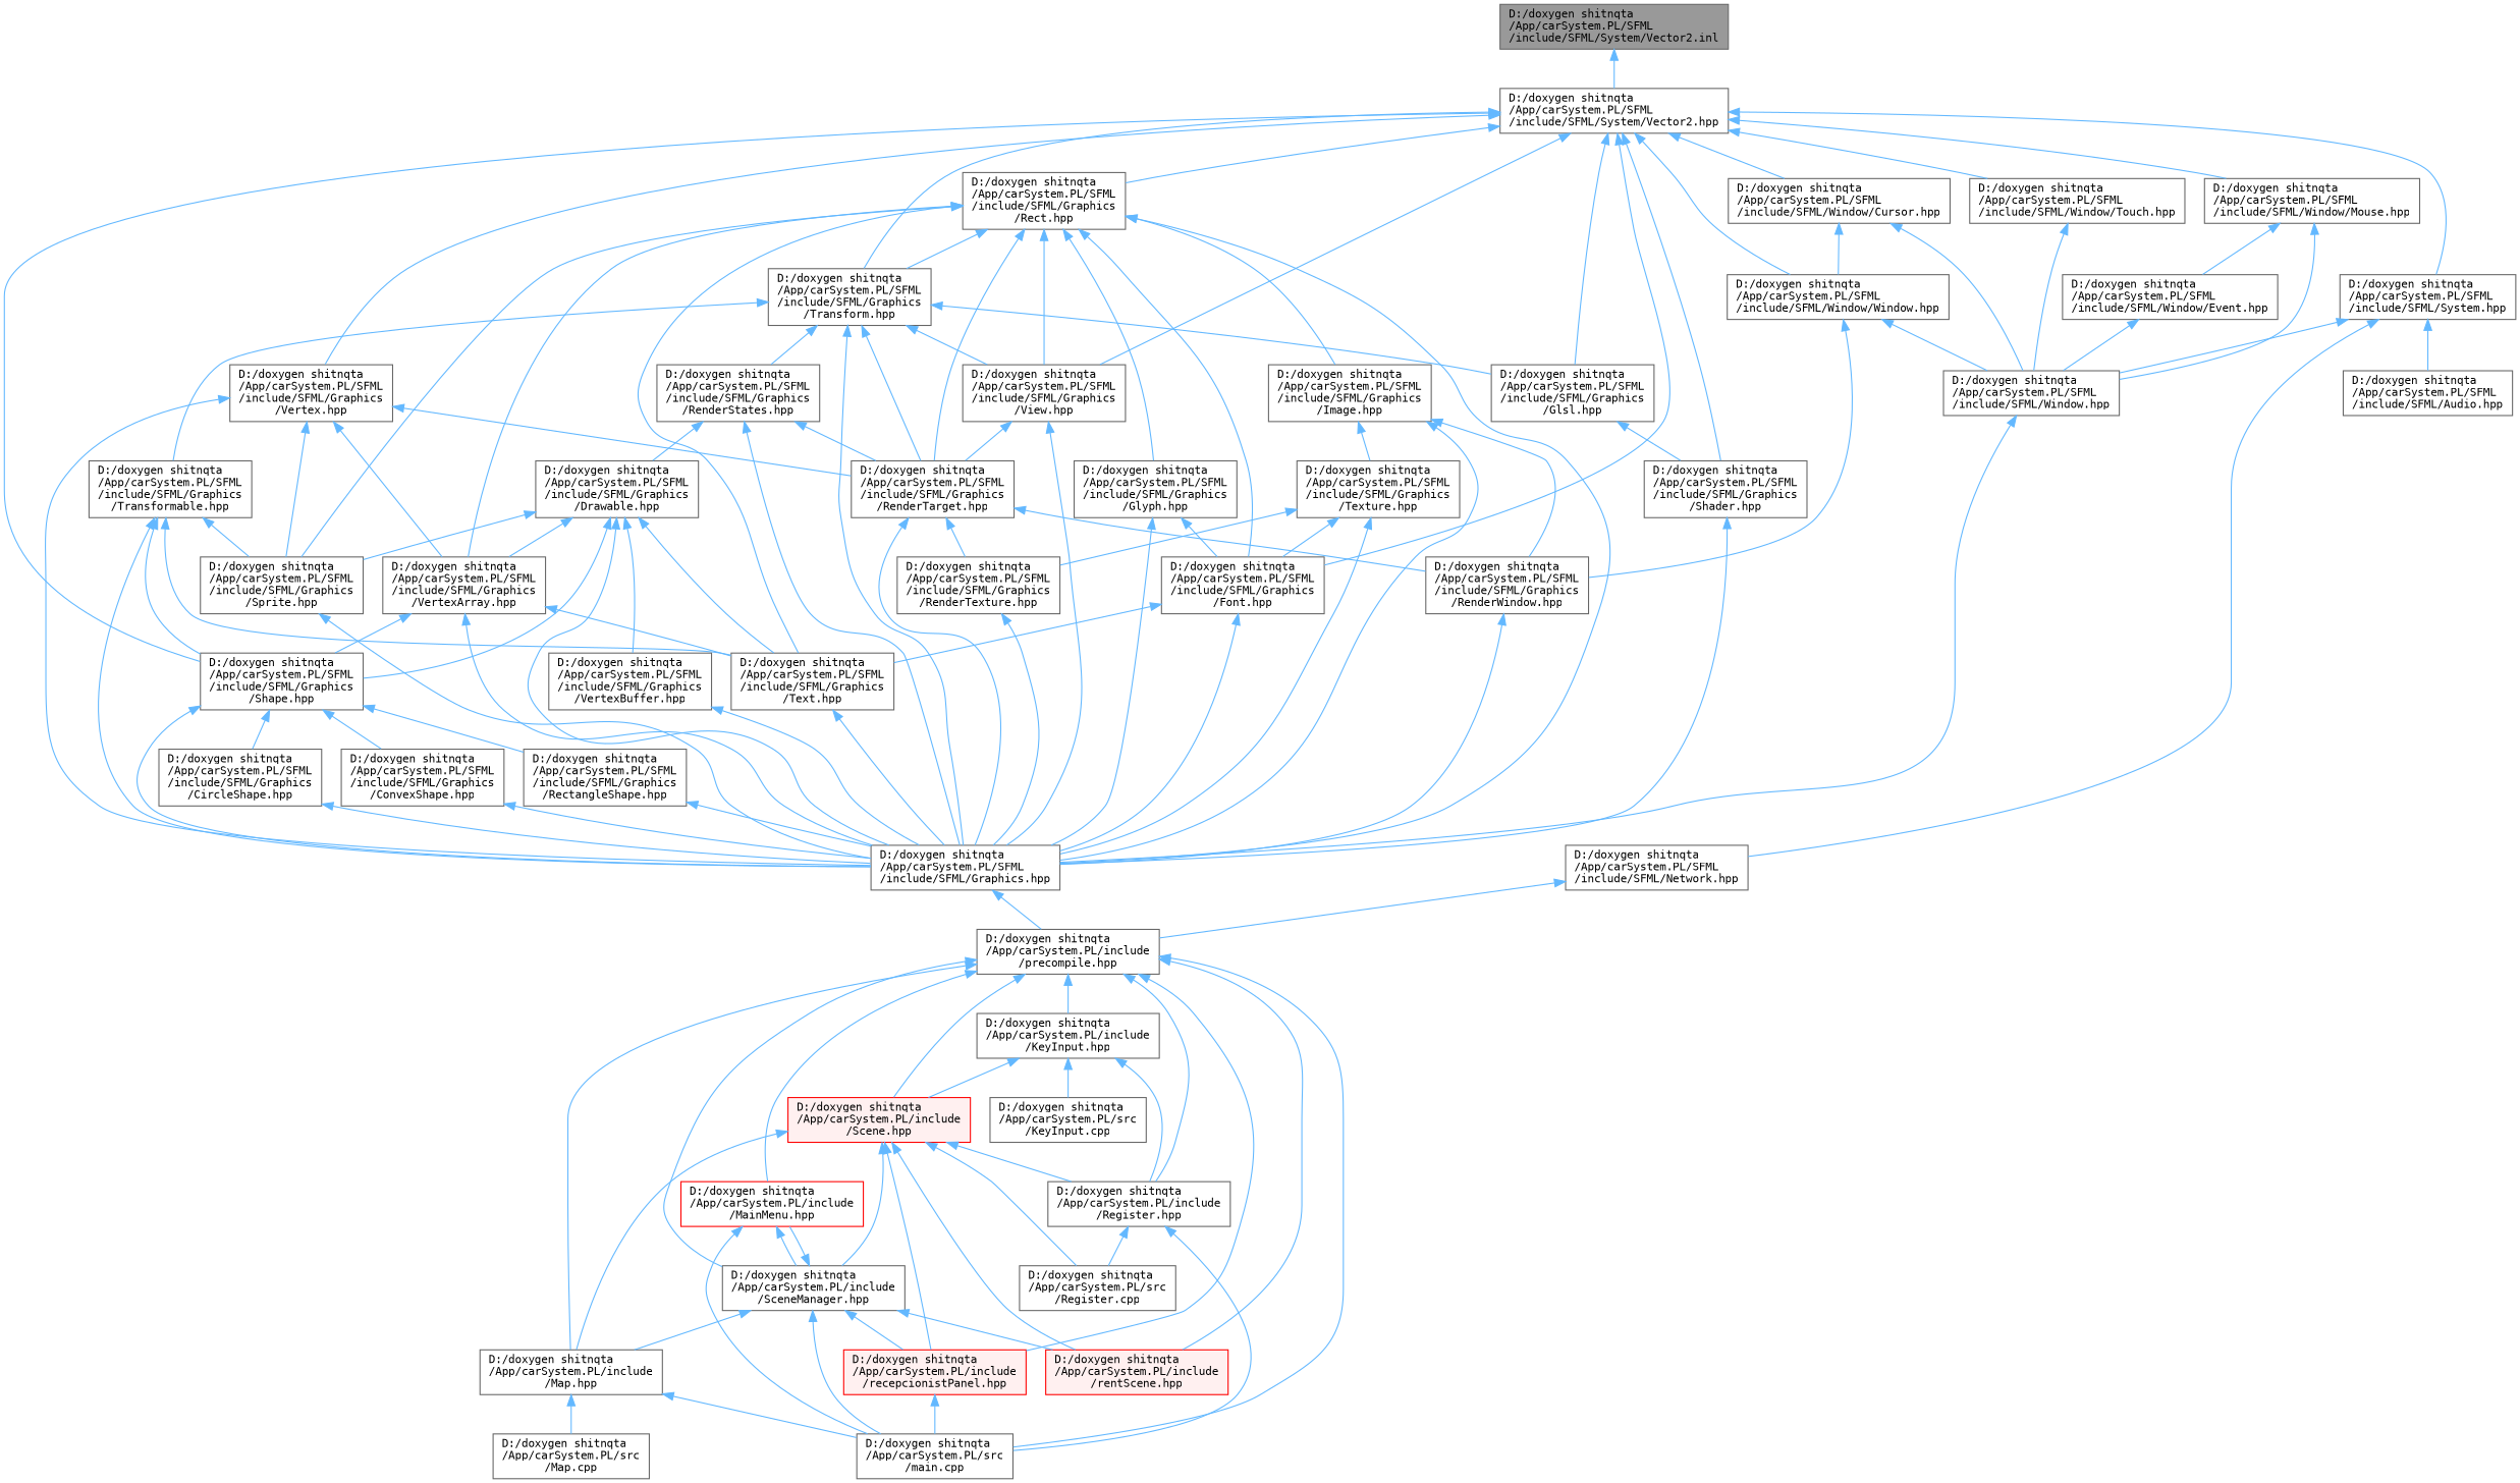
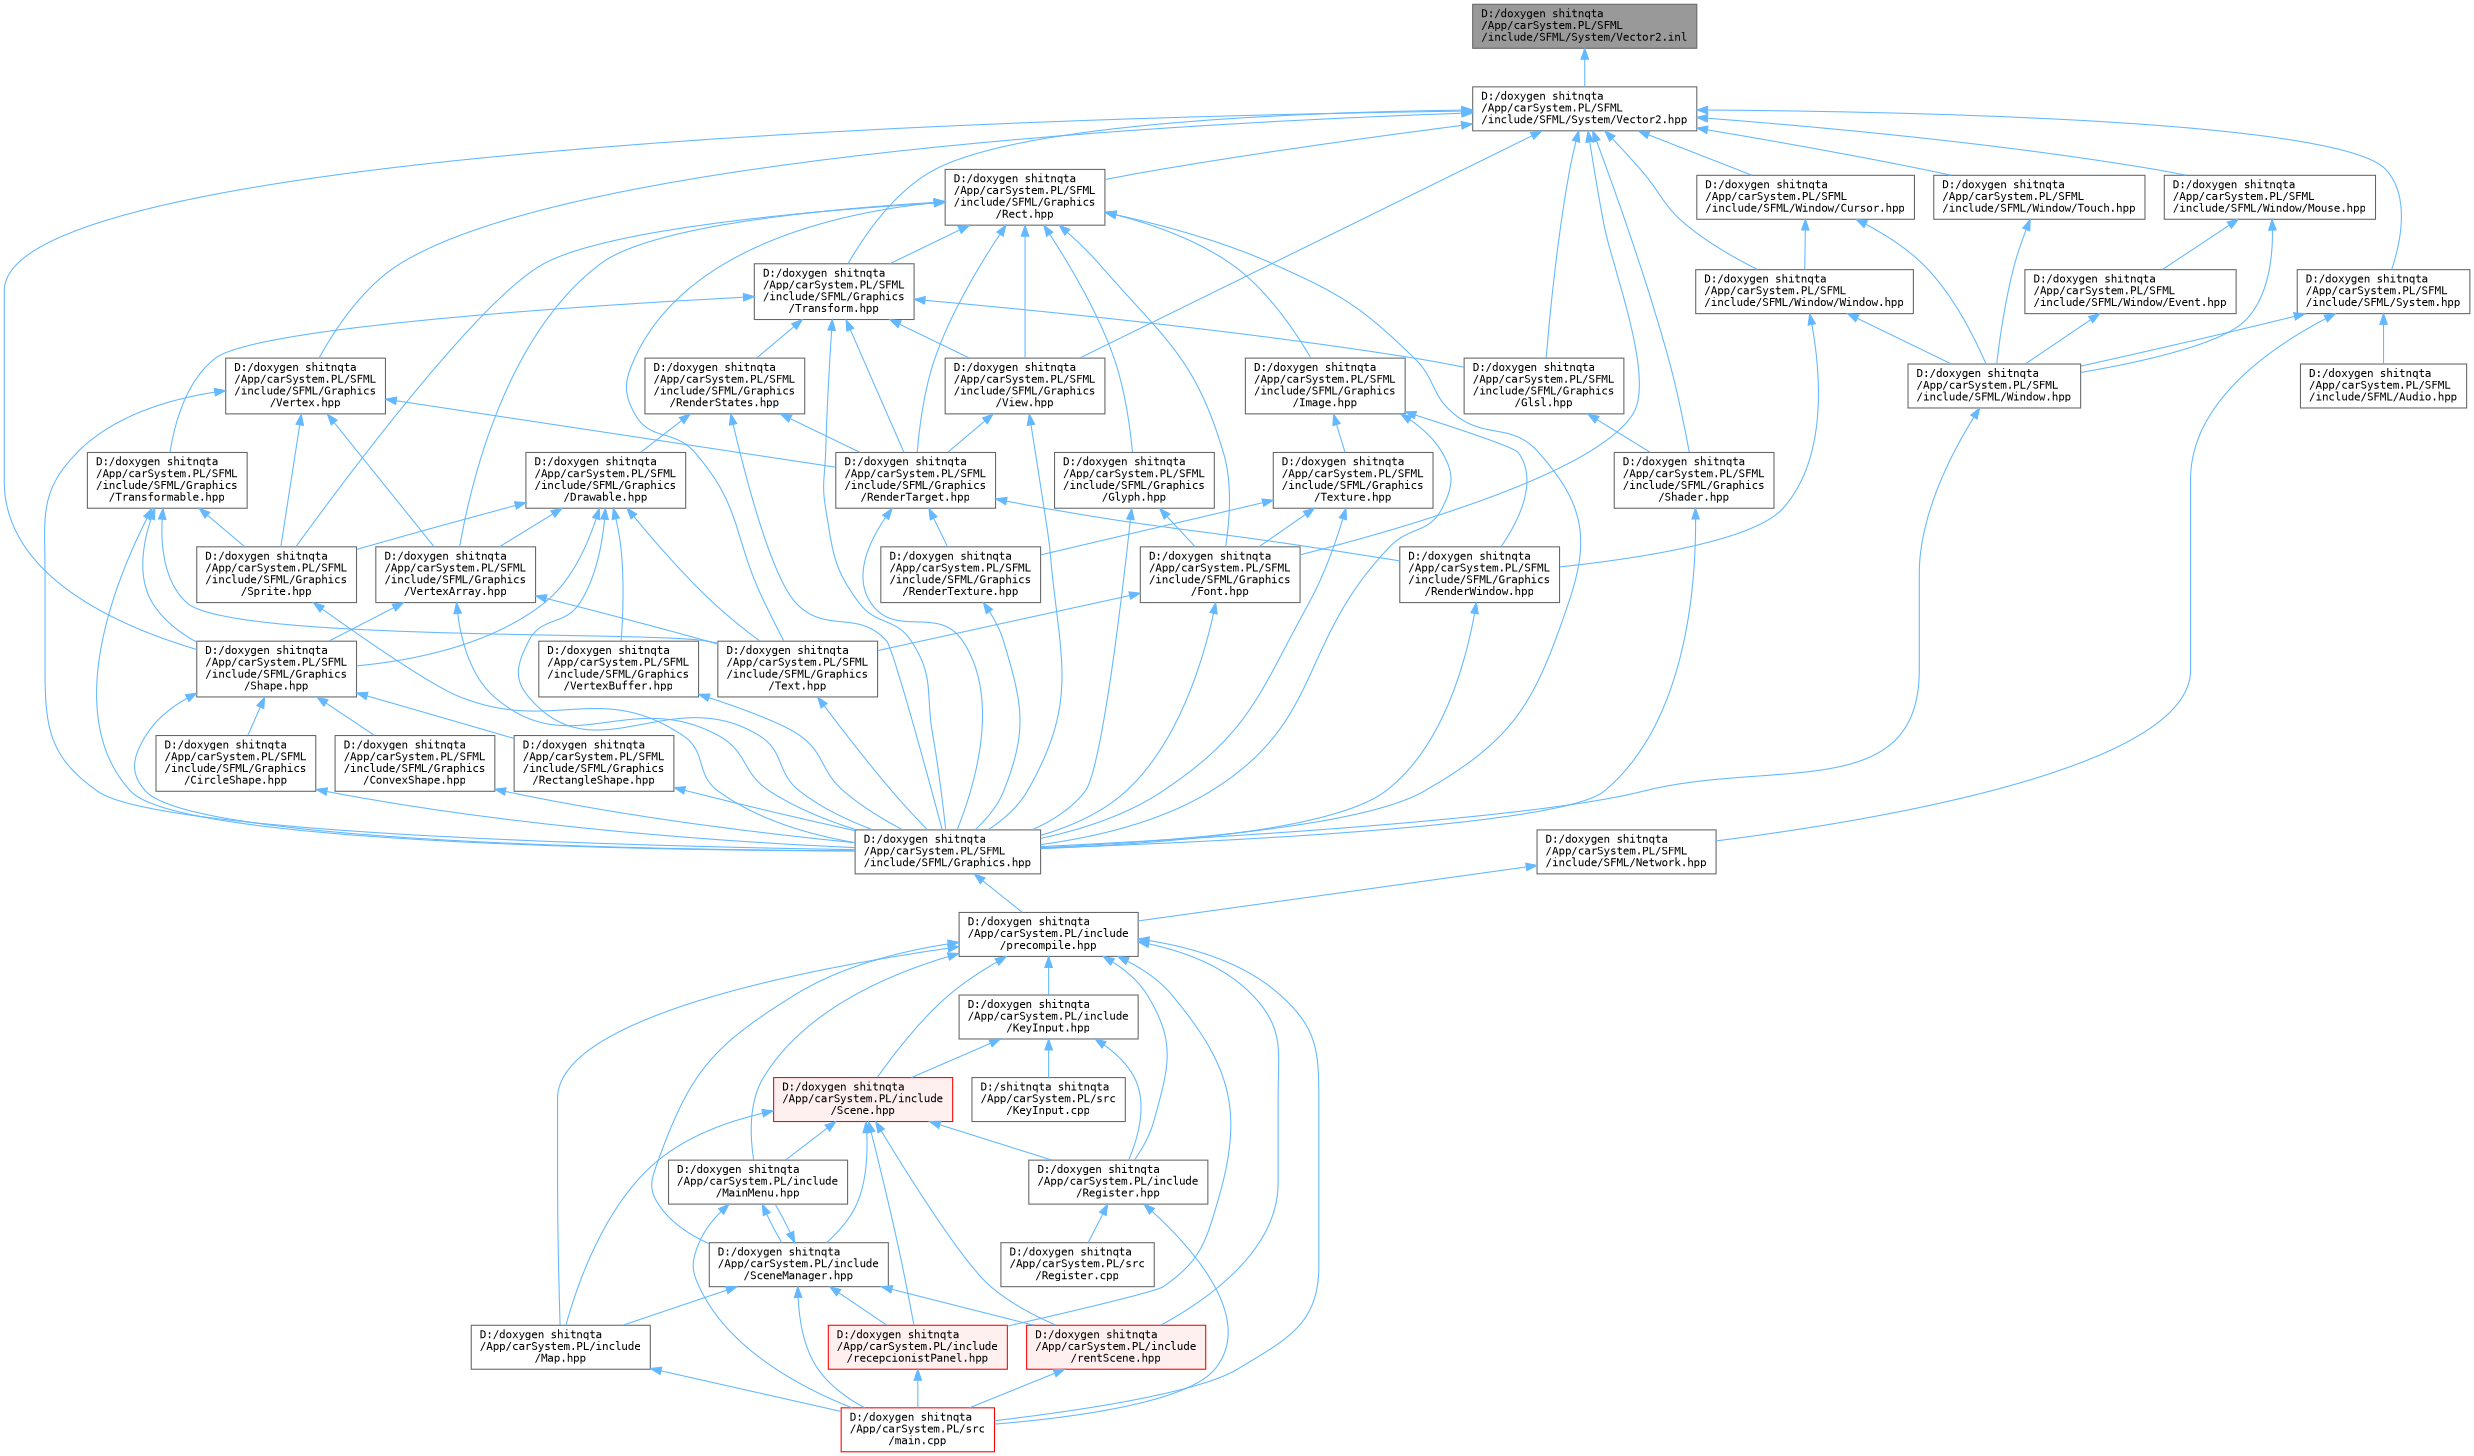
  digraph {
    fontname="DejaVu Sans Mono"
    node [color=grey40 fillcolor=white fontname="DejaVu Sans Mono" fontsize=10 shape=box style=filled]
    edge [color=steelblue1 dir=back fontname="DejaVu Sans Mono" fontsize=10 labelfontname=Helvetica labelfontsize=10 style=solid]
    n1 [color=gray40 fillcolor=grey60 fontcolor=black height=0.2 label="D:/doxygen shitnqta\l/App/carSystem.PL/SFML\l/include/SFML/System/Vector2.inl" width=0.4]
    n2 [height=0.2 label="D:/doxygen shitnqta\l/App/carSystem.PL/SFML\l/include/SFML/System/Vector2.hpp" width=0.4]
    n3 [height=0.2 label="D:/doxygen shitnqta\l/App/carSystem.PL/SFML\l/include/SFML/Graphics\l/Font.hpp" width=0.4]
    n4 [height=0.2 label="D:/doxygen shitnqta\l/App/carSystem.PL/SFML\l/include/SFML/Graphics\l/Glsl.hpp" width=0.4]
    n5 [height=0.2 label="D:/doxygen shitnqta\l/App/carSystem.PL/SFML\l/include/SFML/Graphics\l/Shader.hpp" width=0.4]
    n6 [height=0.2 label="D:/doxygen shitnqta\l/App/carSystem.PL/SFML\l/include/SFML/Graphics\l/Rect.hpp" width=0.4]
    n7 [height=0.2 label="D:/doxygen shitnqta\l/App/carSystem.PL/SFML\l/include/SFML/Graphics\l/Transform.hpp" width=0.4]
    n8 [height=0.2 label="D:/doxygen shitnqta\l/App/carSystem.PL/SFML\l/include/SFML/Graphics\l/Shape.hpp" width=0.4]
    n9 [height=0.2 label="D:/doxygen shitnqta\l/App/carSystem.PL/SFML\l/include/SFML/Graphics\l/View.hpp" width=0.4]
    n10 [height=0.2 label="D:/doxygen shitnqta\l/App/carSystem.PL/SFML\l/include/SFML/Graphics\l/Vertex.hpp" width=0.4]
    n11 [height=0.2 label="D:/doxygen shitnqta\l/App/carSystem.PL/SFML\l/include/SFML/System.hpp" width=0.4]
    n12 [height=0.2 label="D:/doxygen shitnqta\l/App/carSystem.PL/SFML\l/include/SFML/Window/Cursor.hpp" width=0.4]
    n13 [height=0.2 label="D:/doxygen shitnqta\l/App/carSystem.PL/SFML\l/include/SFML/Window/Window.hpp" width=0.4]
    n14 [height=0.2 label="D:/doxygen shitnqta\l/App/carSystem.PL/SFML\l/include/SFML/Window/Mouse.hpp" width=0.4]
    n15 [height=0.2 label="D:/doxygen shitnqta\l/App/carSystem.PL/SFML\l/include/SFML/Window/Touch.hpp" width=0.4]
    n16 [height=0.2 label="D:/doxygen shitnqta\l/App/carSystem.PL/SFML\l/include/SFML/Graphics.hpp" width=0.4]
    n17 [height=0.2 label="D:/doxygen shitnqta\l/App/carSystem.PL/SFML\l/include/SFML/Graphics\l/Text.hpp" width=0.4]
    n18 [height=0.2 label="D:/doxygen shitnqta\l/App/carSystem.PL/SFML\l/include/SFML/Graphics\l/Glyph.hpp" width=0.4]
    n19 [height=0.2 label="D:/doxygen shitnqta\l/App/carSystem.PL/SFML\l/include/SFML/Graphics\l/Image.hpp" width=0.4]
    n20 [height=0.2 label="D:/doxygen shitnqta\l/App/carSystem.PL/SFML\l/include/SFML/Graphics\l/RenderTarget.hpp" width=0.4]
    n21 [height=0.2 label="D:/doxygen shitnqta\l/App/carSystem.PL/SFML\l/include/SFML/Graphics\l/Sprite.hpp" width=0.4]
    n22 [height=0.2 label="D:/doxygen shitnqta\l/App/carSystem.PL/SFML\l/include/SFML/Graphics\l/VertexArray.hpp" width=0.4]
    n23 [height=0.2 label="D:/doxygen shitnqta\l/App/carSystem.PL/SFML\l/include/SFML/Graphics\l/RenderStates.hpp" width=0.4]
    n24 [height=0.2 label="D:/doxygen shitnqta\l/App/carSystem.PL/SFML\l/include/SFML/Graphics\l/Transformable.hpp" width=0.4]
    n25 [height=0.2 label="D:/doxygen shitnqta\l/App/carSystem.PL/SFML\l/include/SFML/Graphics\l/CircleShape.hpp" width=0.4]
    n26 [height=0.2 label="D:/doxygen shitnqta\l/App/carSystem.PL/SFML\l/include/SFML/Graphics\l/ConvexShape.hpp" width=0.4]
    n27 [height=0.2 label="D:/doxygen shitnqta\l/App/carSystem.PL/SFML\l/include/SFML/Graphics\l/RectangleShape.hpp" width=0.4]
    n28 [height=0.2 label="D:/doxygen shitnqta\l/App/carSystem.PL/SFML\l/include/SFML/Audio.hpp" width=0.4]
    n29 [height=0.2 label="D:/doxygen shitnqta\l/App/carSystem.PL/SFML\l/include/SFML/Network.hpp" width=0.4]
    n30 [height=0.2 label="D:/doxygen shitnqta\l/App/carSystem.PL/SFML\l/include/SFML/Window.hpp" width=0.4]
    n31 [height=0.2 label="D:/doxygen shitnqta\l/App/carSystem.PL/SFML\l/include/SFML/Graphics\l/RenderWindow.hpp" width=0.4]
    n32 [height=0.2 label="D:/doxygen shitnqta\l/App/carSystem.PL/SFML\l/include/SFML/Window/Event.hpp" width=0.4]
    n33 [height=0.2 label="D:/doxygen shitnqta\l/App/carSystem.PL/include\l/precompile.hpp" width=0.4]
    n34 [height=0.2 label="D:/doxygen shitnqta\l/App/carSystem.PL/include\l/KeyInput.hpp" width=0.4]
    n35 [height=0.2 label="D:/doxygen shitnqta\l/App/carSystem.PL/include\l/Register.hpp" width=0.4]
-   n36 [height=0.2 label="D:/doxygen shitnqta\l/App/carSystem.PL/src\l/main.cpp" width=0.4]
+   n36 [color=red height=0.2 label="D:/doxygen shitnqta\l/App/carSystem.PL/src\l/main.cpp" width=0.4]
    n37 [color=red fillcolor="#FFF0F0" height=0.2 label="D:/doxygen shitnqta\l/App/carSystem.PL/include\l/Scene.hpp" width=0.4]
-   n38 [color=red height=0.2 label="D:/doxygen shitnqta\l/App/carSystem.PL/include\l/MainMenu.hpp" width=0.4]
+   n38 [height=0.2 label="D:/doxygen shitnqta\l/App/carSystem.PL/include\l/MainMenu.hpp" width=0.4]
    n39 [height=0.2 label="D:/doxygen shitnqta\l/App/carSystem.PL/include\l/SceneManager.hpp" width=0.4]
    n40 [height=0.2 label="D:/doxygen shitnqta\l/App/carSystem.PL/include\l/Map.hpp" width=0.4]
    n41 [color=red fillcolor="#FFF0F0" height=0.2 label="D:/doxygen shitnqta\l/App/carSystem.PL/include\l/recepcionistPanel.hpp" width=0.4]
    n42 [color=red fillcolor="#FFF0F0" height=0.2 label="D:/doxygen shitnqta\l/App/carSystem.PL/include\l/rentScene.hpp" width=0.4]
-   n43 [height=0.2 label="D:/doxygen shitnqta\l/App/carSystem.PL/src\l/KeyInput.cpp" width=0.4]
+   n43 [height=0.2 label="D:/shitnqta shitnqta\l/App/carSystem.PL/src\l/KeyInput.cpp" width=0.4]
    n44 [height=0.2 label="D:/doxygen shitnqta\l/App/carSystem.PL/src\l/Register.cpp" width=0.4]
-   n45 [height=0.2 label="D:/doxygen shitnqta\l/App/carSystem.PL/src\l/Map.cpp" width=0.4]
    n46 [height=0.2 label="D:/doxygen shitnqta\l/App/carSystem.PL/SFML\l/include/SFML/Graphics\l/Texture.hpp" width=0.4]
    n47 [height=0.2 label="D:/doxygen shitnqta\l/App/carSystem.PL/SFML\l/include/SFML/Graphics\l/RenderTexture.hpp" width=0.4]
    n48 [height=0.2 label="D:/doxygen shitnqta\l/App/carSystem.PL/SFML\l/include/SFML/Graphics\l/Drawable.hpp" width=0.4]
    n49 [height=0.2 label="D:/doxygen shitnqta\l/App/carSystem.PL/SFML\l/include/SFML/Graphics\l/VertexBuffer.hpp" width=0.4]
    n1 -> n2
    n2 -> n3
    n2 -> n4
    n2 -> n5
    n2 -> n6
    n2 -> n7
    n2 -> n8
    n2 -> n9
    n2 -> n10
    n2 -> n11
    n2 -> n12
    n2 -> n13
    n2 -> n14
    n2 -> n15
    n3 -> n16
    n3 -> n17
    n4 -> n5
    n5 -> n16
    n6 -> n3
    n6 -> n7
    n6 -> n9
    n6 -> n16
    n6 -> n17
    n6 -> n18
    n6 -> n19
    n6 -> n20
    n6 -> n21
    n6 -> n22
    n7 -> n4
    n7 -> n9
    n7 -> n16
    n7 -> n20
    n7 -> n23
    n7 -> n24
    n8 -> n16
    n8 -> n25
    n8 -> n26
    n8 -> n27
    n9 -> n16
    n9 -> n20
    n10 -> n16
    n10 -> n20
    n10 -> n21
    n10 -> n22
    n11 -> n28
    n11 -> n29
    n11 -> n30
    n12 -> n13
    n12 -> n30
    n13 -> n30
    n13 -> n31
    n14 -> n30
    n14 -> n32
    n15 -> n30
    n16 -> n33
    n17 -> n16
    n18 -> n3
    n18 -> n16
    n19 -> n16
    n19 -> n31
    n19 -> n46
    n20 -> n16
    n20 -> n31
    n20 -> n47
    n21 -> n16
    n22 -> n8
    n22 -> n16
    n22 -> n17
    n23 -> n16
    n23 -> n20
    n23 -> n48
    n24 -> n8
    n24 -> n16
    n24 -> n17
    n24 -> n21
    n25 -> n16
    n26 -> n16
    n27 -> n16
    n29 -> n33
    n30 -> n16
    n31 -> n16
    n32 -> n30
    n33 -> n34
    n33 -> n35
    n33 -> n36
    n33 -> n37
    n33 -> n38
    n33 -> n39
    n33 -> n40
    n33 -> n41
    n33 -> n42
    n34 -> n35
    n34 -> n37
    n34 -> n43
    n35 -> n36
    n35 -> n44
    n37 -> n35
-   n37 -> n44
+   n37 -> n38
    n37 -> n39
    n37 -> n40
    n37 -> n41
    n37 -> n42
    n38 -> n36
    n38 -> n39
    n39 -> n36
    n39 -> n38
    n39 -> n40
    n39 -> n41
    n39 -> n42
    n40 -> n36
-   n40 -> n45
    n41 -> n36
+   n42 -> n36
    n46 -> n3
    n46 -> n16
    n46 -> n47
    n47 -> n16
    n48 -> n8
    n48 -> n16
    n48 -> n17
    n48 -> n21
    n48 -> n22
    n48 -> n49
    n49 -> n16
  }
